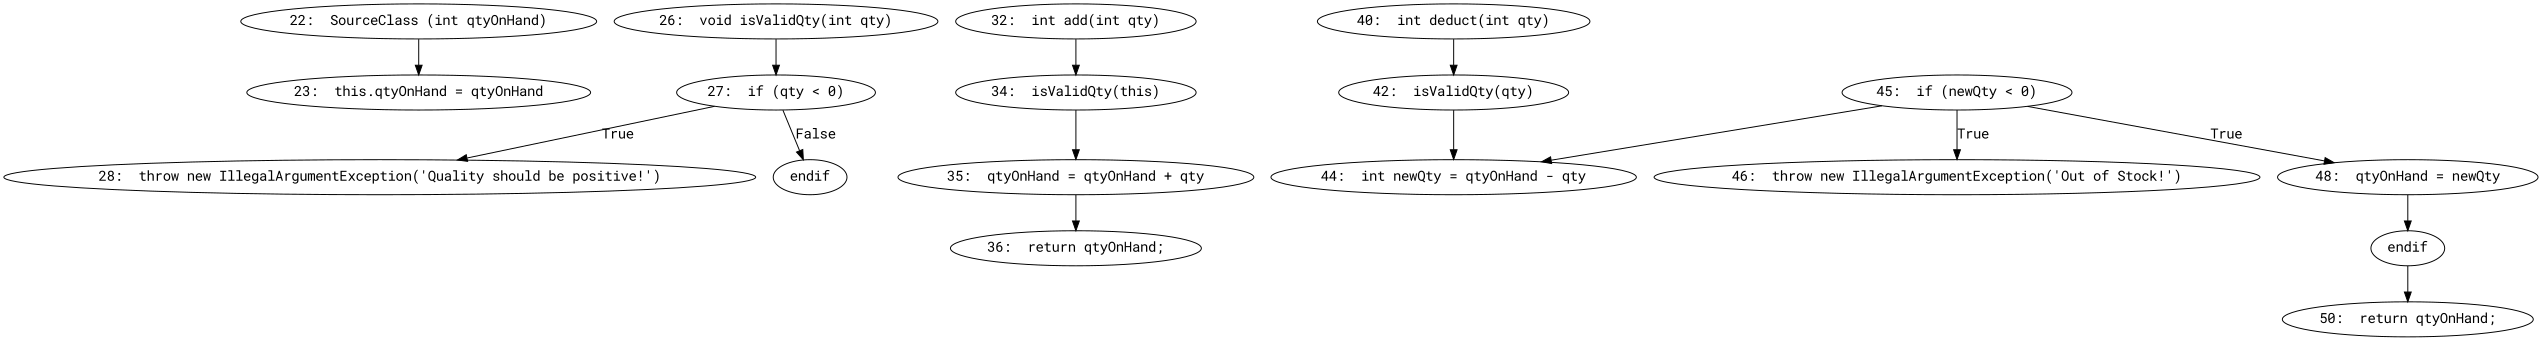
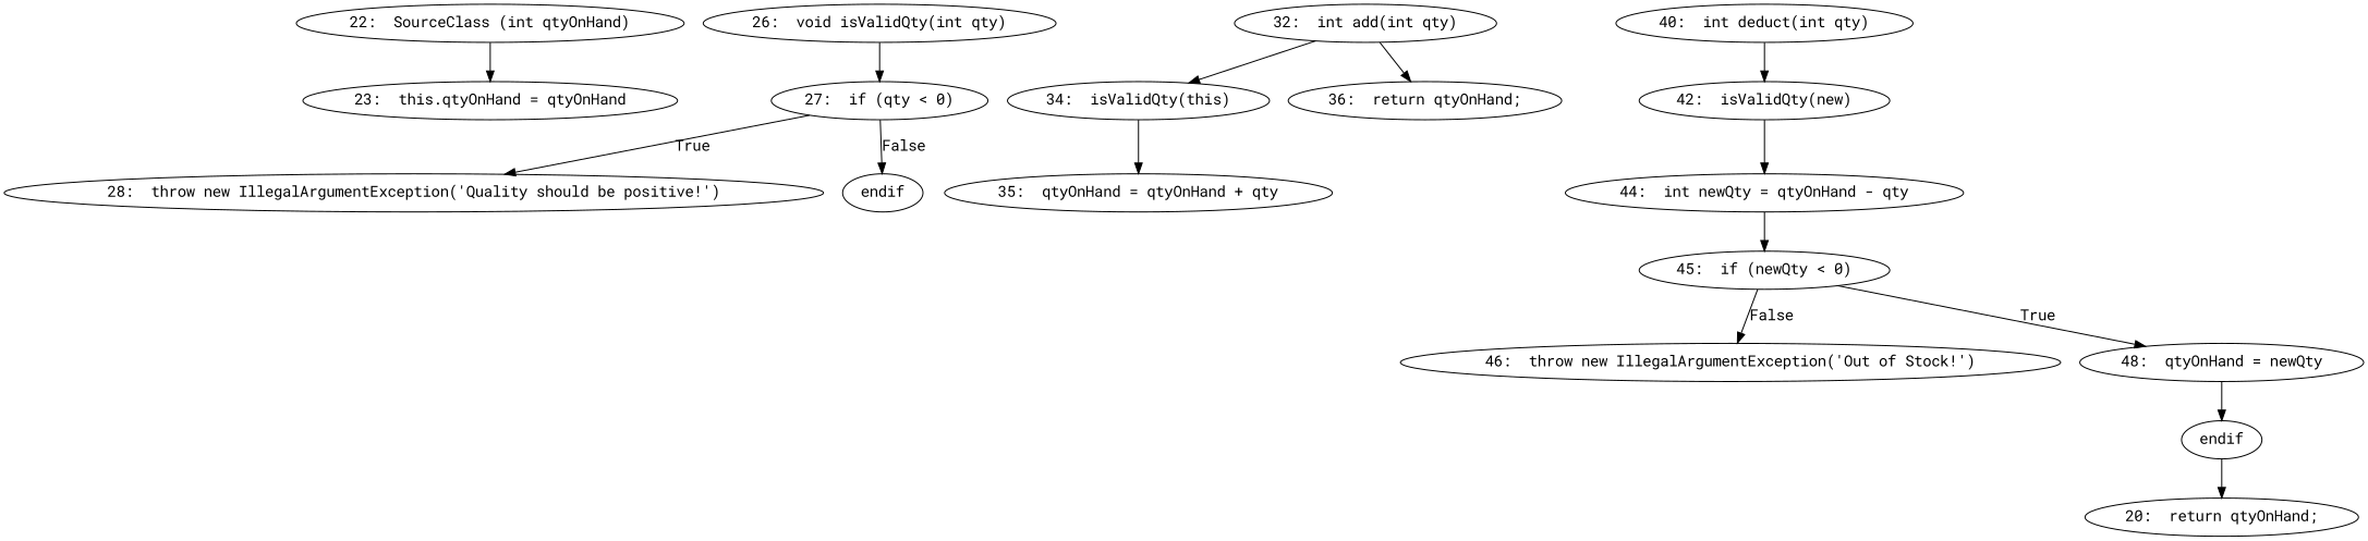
  digraph {
    fontname="Roboto Mono"
    node [fontname="Roboto Mono"]
    edge [fontname="Roboto Mono"]
    n1 [label="22:  SourceClass (int qtyOnHand)"]
    n2 [label="23:  this.qtyOnHand = qtyOnHand"]
    n3 [label="26:  void isValidQty(int qty)"]
    n4 [label="27:  if (qty < 0)"]
    n5 [label="28:  throw new IllegalArgumentException('Quality should be positive!')"]
    n6 [label=endif]
    n7 [label="32:  int add(int qty)"]
    n8 [label="34:  isValidQty(this)"]
    n9 [label="35:  qtyOnHand = qtyOnHand + qty"]
    n10 [label="36:  return qtyOnHand;"]
    n11 [label="40:  int deduct(int qty)"]
-   n12 [label="42:  isValidQty(qty)"]
+   n12 [label="42:  isValidQty(new)"]
    n13 [label="44:  int newQty = qtyOnHand - qty"]
    n14 [label="45:  if (newQty < 0)"]
    n15 [label="46:  throw new IllegalArgumentException('Out of Stock!')"]
    n16 [label="48:  qtyOnHand = newQty"]
    n17 [label=endif]
-   n18 [label="50:  return qtyOnHand;"]
+   n18 [label="20:  return qtyOnHand;"]
    n1 -> n2
    n3 -> n4
    n4 -> n5 [label=True]
    n4 -> n6 [label=False]
    n7 -> n8
    n8 -> n9
-   n9 -> n10
+   n7 -> n10
    n11 -> n12
    n12 -> n13
-   n14 -> n13
-   n14 -> n15 [label=True]
+   n13 -> n14
+   n14 -> n15 [label=False]
    n14 -> n16 [label=True]
    n16 -> n17
    n17 -> n18
  }
